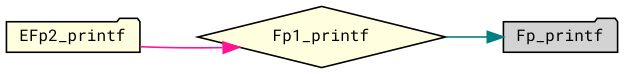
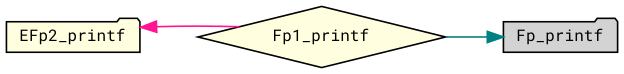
  digraph {
    fontname="Roboto Mono"
    rankdir=LR
    node [color=black fillcolor=lightyellow fontname="Roboto Mono" fontsize=10 shape=folder style=filled]
    edge [fontname="Roboto Mono" fontsize=10 labelfontname=Helvetica labelfontsize=10 style=solid]
    n1 [fontcolor=black height=0.2 label=EFp2_printf width=0.4]
    n2 [height=0.2 label=Fp1_printf shape=diamond width=0.4]
    n3 [fillcolor=lightgrey height=0.2 label=Fp_printf width=0.4]
-   n1 -> n2 [color=deeppink]
+   n2 -> n1 [color=deeppink]
    n2 -> n3 [color=teal]
  }
